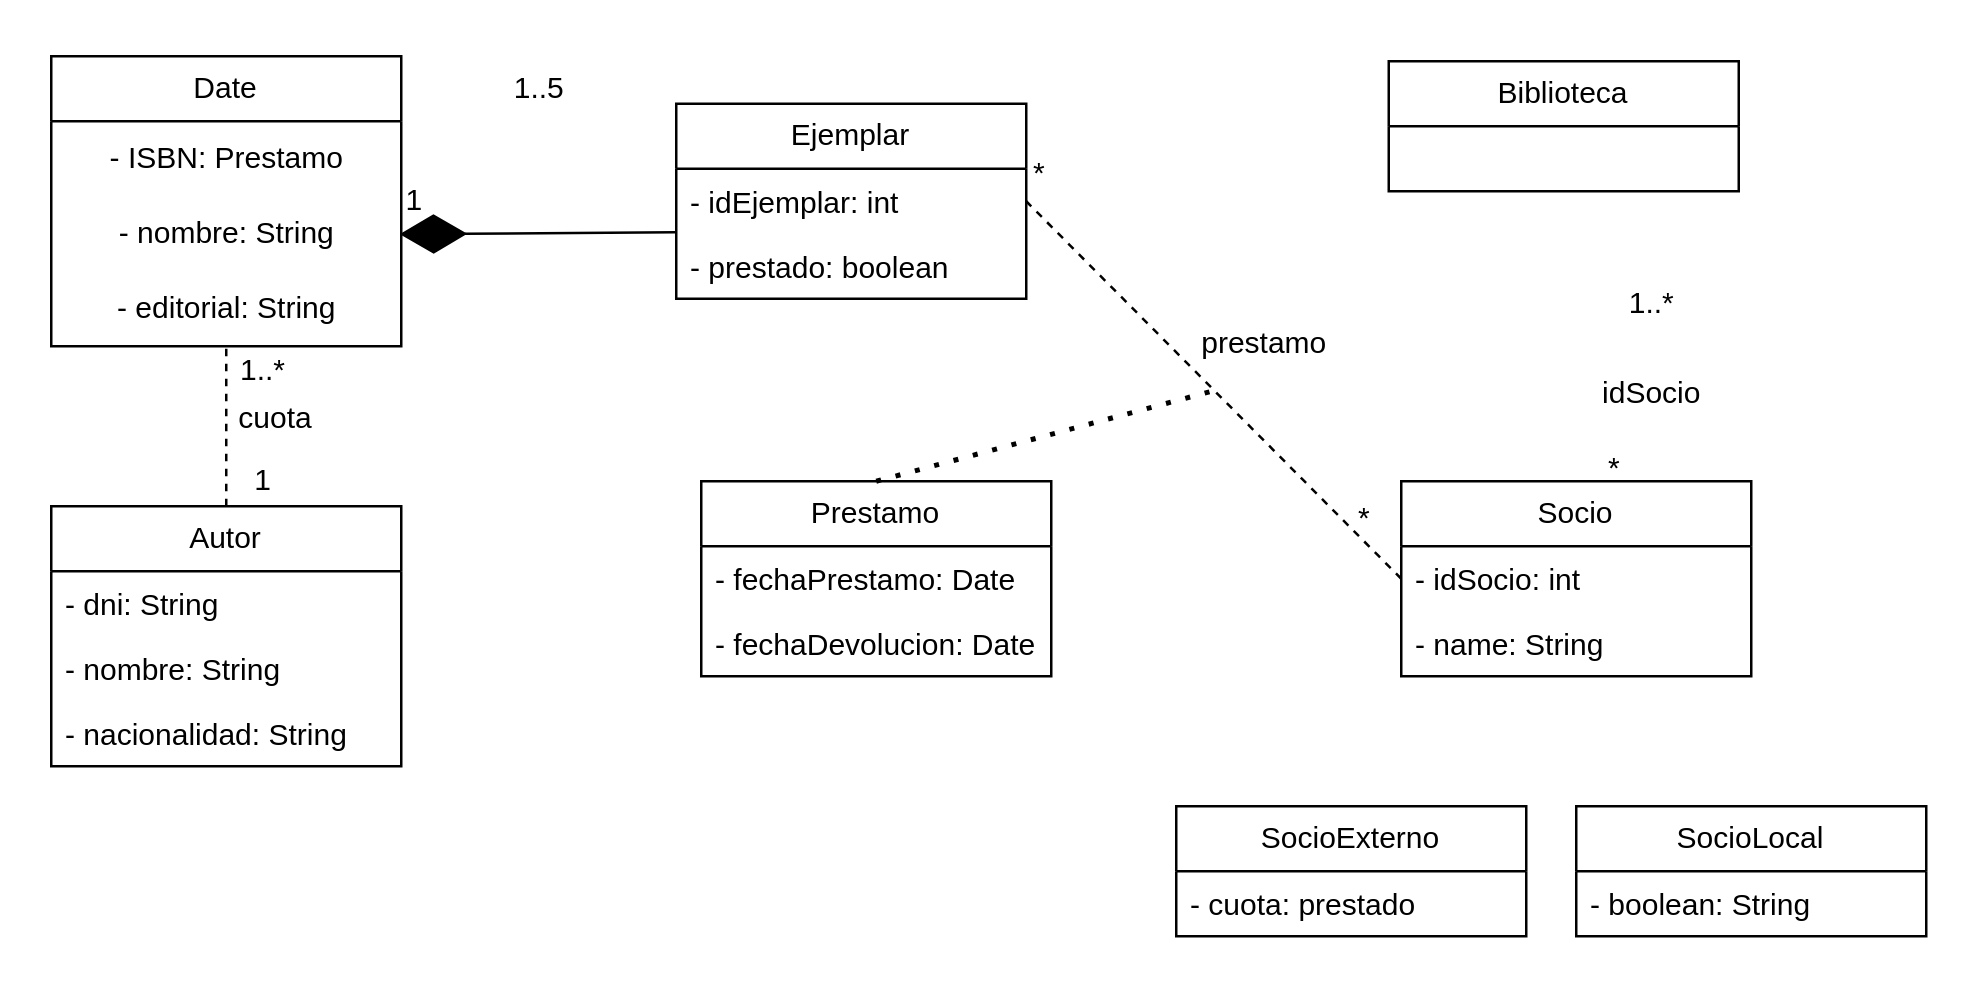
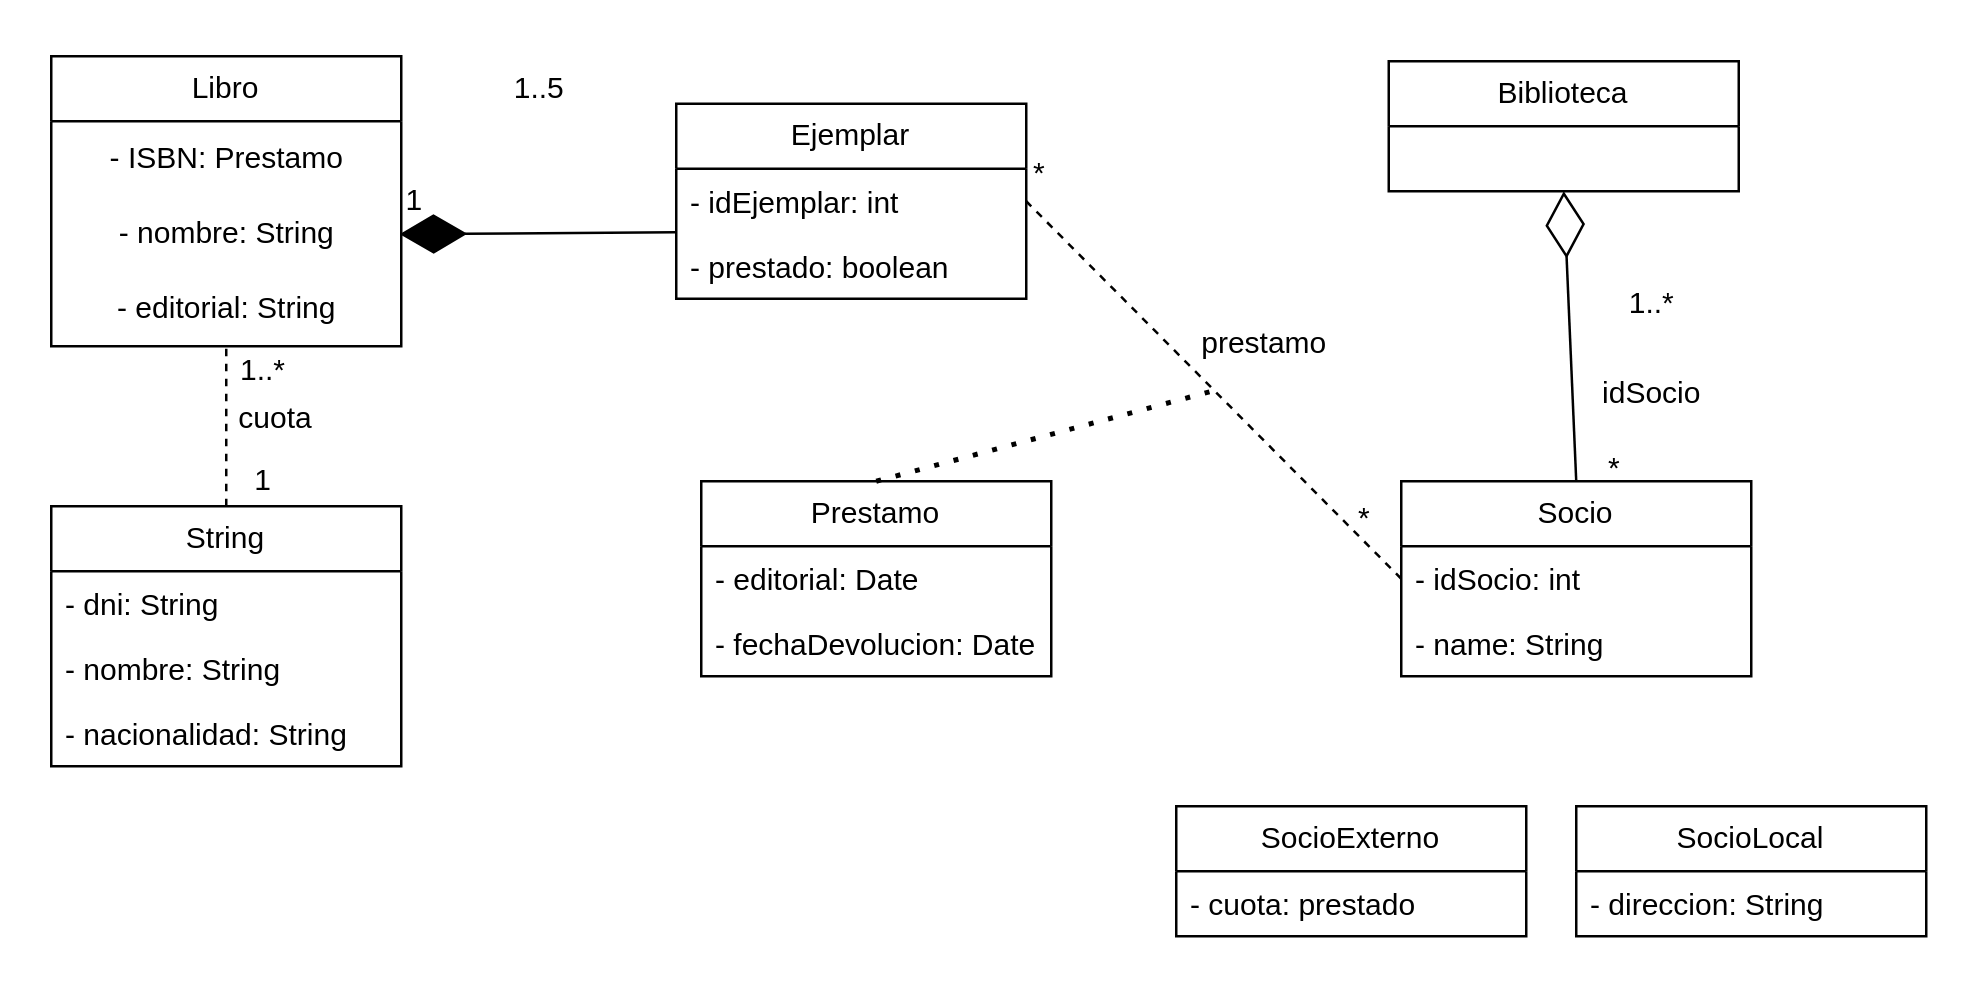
  <mxCell id="0" />
  <mxCell id="1" parent="0" />
  <mxCell id="2" value="Biblioteca" style="swimlane;fontStyle=0;childLayout=stackLayout;horizontal=1;startSize=26;fillColor=none;horizontalStack=0;resizeParent=1;resizeParentMax=0;resizeLast=0;collapsible=1;marginBottom=0;whiteSpace=wrap;html=1;" vertex="1" parent="1"><mxGeometry x="555" y="24" width="140" height="52" as="geometry" /></mxCell>
- <mxCell id="3" value="Date" style="swimlane;fontStyle=0;childLayout=stackLayout;horizontal=1;startSize=26;fillColor=none;horizontalStack=0;resizeParent=1;resizeParentMax=0;resizeLast=0;collapsible=1;marginBottom=0;whiteSpace=wrap;html=1;" vertex="1" parent="1"><mxGeometry x="20" y="22" width="140" height="116" as="geometry" /></mxCell>
+ <mxCell id="3" value="Libro" style="swimlane;fontStyle=0;childLayout=stackLayout;horizontal=1;startSize=26;fillColor=none;horizontalStack=0;resizeParent=1;resizeParentMax=0;resizeLast=0;collapsible=1;marginBottom=0;whiteSpace=wrap;html=1;" vertex="1" parent="1"><mxGeometry x="20" y="22" width="140" height="116" as="geometry" /></mxCell>
  <mxCell id="4" value="- ISBN: Prestamo" style="text;html=1;align=center;verticalAlign=middle;resizable=0;points=[];autosize=1;strokeColor=none;fillColor=none;" vertex="1" parent="3"><mxGeometry y="26" width="140" height="30" as="geometry" /></mxCell>
  <mxCell id="5" value="- nombre: String" style="text;html=1;align=center;verticalAlign=middle;resizable=0;points=[];autosize=1;strokeColor=none;fillColor=none;" vertex="1" parent="3"><mxGeometry y="56" width="140" height="30" as="geometry" /></mxCell>
  <mxCell id="6" value="- editorial: String" style="text;html=1;align=center;verticalAlign=middle;resizable=0;points=[];autosize=1;strokeColor=none;fillColor=none;" vertex="1" parent="3"><mxGeometry y="86" width="140" height="30" as="geometry" /></mxCell>
- <mxCell id="7" value="Autor" style="swimlane;fontStyle=0;childLayout=stackLayout;horizontal=1;startSize=26;fillColor=none;horizontalStack=0;resizeParent=1;resizeParentMax=0;resizeLast=0;collapsible=1;marginBottom=0;whiteSpace=wrap;html=1;" vertex="1" parent="1"><mxGeometry x="20" y="202" width="140" height="104" as="geometry" /></mxCell>
+ <mxCell id="7" value="String" style="swimlane;fontStyle=0;childLayout=stackLayout;horizontal=1;startSize=26;fillColor=none;horizontalStack=0;resizeParent=1;resizeParentMax=0;resizeLast=0;collapsible=1;marginBottom=0;whiteSpace=wrap;html=1;" vertex="1" parent="1"><mxGeometry x="20" y="202" width="140" height="104" as="geometry" /></mxCell>
  <mxCell id="8" value="- dni: String" style="text;strokeColor=none;fillColor=none;align=left;verticalAlign=top;spacingLeft=4;spacingRight=4;overflow=hidden;rotatable=0;points=[[0,0.5],[1,0.5]];portConstraint=eastwest;whiteSpace=wrap;html=1;" vertex="1" parent="7"><mxGeometry y="26" width="140" height="26" as="geometry" /></mxCell>
  <mxCell id="9" value="- nombre: String" style="text;strokeColor=none;fillColor=none;align=left;verticalAlign=top;spacingLeft=4;spacingRight=4;overflow=hidden;rotatable=0;points=[[0,0.5],[1,0.5]];portConstraint=eastwest;whiteSpace=wrap;html=1;" vertex="1" parent="7"><mxGeometry y="52" width="140" height="26" as="geometry" /></mxCell>
  <mxCell id="10" value="- nacionalidad: String" style="text;strokeColor=none;fillColor=none;align=left;verticalAlign=top;spacingLeft=4;spacingRight=4;overflow=hidden;rotatable=0;points=[[0,0.5],[1,0.5]];portConstraint=eastwest;whiteSpace=wrap;html=1;" vertex="1" parent="7"><mxGeometry y="78" width="140" height="26" as="geometry" /></mxCell>
  <mxCell id="11" value="" style="endArrow=none;html=1;rounded=0;exitX=0.5;exitY=0;exitDx=0;exitDy=0;entryX=0.5;entryY=1.004;entryDx=0;entryDy=0;entryPerimeter=0;dashed=1;" edge="1" parent="1" source="7" target="6"><mxGeometry width="50" height="50" relative="1" as="geometry"><mxPoint x="60" y="102" as="sourcePoint" /><mxPoint x="90" y="142" as="targetPoint" /></mxGeometry></mxCell>
  <mxCell id="12" value="cuota" style="text;html=1;strokeColor=none;fillColor=none;align=center;verticalAlign=middle;whiteSpace=wrap;rounded=0;" vertex="1" parent="1"><mxGeometry x="80" y="152" width="60" height="30" as="geometry" /></mxCell>
  <mxCell id="13" value="1..*" style="text;html=1;strokeColor=none;fillColor=none;align=center;verticalAlign=middle;whiteSpace=wrap;rounded=0;" vertex="1" parent="1"><mxGeometry x="90" y="138" width="30" height="20" as="geometry" /></mxCell>
  <mxCell id="14" value="1" style="text;html=1;strokeColor=none;fillColor=none;align=center;verticalAlign=middle;whiteSpace=wrap;rounded=0;" vertex="1" parent="1"><mxGeometry x="90" y="182" width="30" height="20" as="geometry" /></mxCell>
  <mxCell id="15" value="Ejemplar" style="swimlane;fontStyle=0;childLayout=stackLayout;horizontal=1;startSize=26;fillColor=none;horizontalStack=0;resizeParent=1;resizeParentMax=0;resizeLast=0;collapsible=1;marginBottom=0;whiteSpace=wrap;html=1;" vertex="1" parent="1"><mxGeometry x="270" y="41" width="140" height="78" as="geometry" /></mxCell>
  <mxCell id="16" value="- idEjemplar: int&lt;span style=&quot;white-space: pre;&quot;&gt;&#09;&lt;/span&gt;" style="text;strokeColor=none;fillColor=none;align=left;verticalAlign=top;spacingLeft=4;spacingRight=4;overflow=hidden;rotatable=0;points=[[0,0.5],[1,0.5]];portConstraint=eastwest;whiteSpace=wrap;html=1;" vertex="1" parent="15"><mxGeometry y="26" width="140" height="26" as="geometry" /></mxCell>
  <mxCell id="17" value="- prestado: boolean" style="text;strokeColor=none;fillColor=none;align=left;verticalAlign=top;spacingLeft=4;spacingRight=4;overflow=hidden;rotatable=0;points=[[0,0.5],[1,0.5]];portConstraint=eastwest;whiteSpace=wrap;html=1;" vertex="1" parent="15"><mxGeometry y="52" width="140" height="26" as="geometry" /></mxCell>
  <mxCell id="18" value="" style="endArrow=diamondThin;endFill=1;endSize=24;html=1;rounded=0;entryX=0.996;entryY=0.506;entryDx=0;entryDy=0;entryPerimeter=0;exitX=-0.003;exitY=-0.022;exitDx=0;exitDy=0;exitPerimeter=0;" edge="1" parent="1" source="17" target="5"><mxGeometry width="160" relative="1" as="geometry"><mxPoint x="130" y="172" as="sourcePoint" /><mxPoint x="290" y="172" as="targetPoint" /></mxGeometry></mxCell>
  <mxCell id="19" value="1..5" style="text;html=1;align=center;verticalAlign=middle;resizable=0;points=[];autosize=1;strokeColor=none;fillColor=none;" vertex="1" parent="1"><mxGeometry x="195" y="20" width="40" height="30" as="geometry" /></mxCell>
  <mxCell id="20" value="1" style="text;html=1;align=center;verticalAlign=middle;resizable=0;points=[];autosize=1;strokeColor=none;fillColor=none;" vertex="1" parent="1"><mxGeometry x="150" y="65" width="30" height="30" as="geometry" /></mxCell>
  <mxCell id="21" value="Socio" style="swimlane;fontStyle=0;childLayout=stackLayout;horizontal=1;startSize=26;fillColor=none;horizontalStack=0;resizeParent=1;resizeParentMax=0;resizeLast=0;collapsible=1;marginBottom=0;whiteSpace=wrap;html=1;" vertex="1" parent="1"><mxGeometry x="560" y="192" width="140" height="78" as="geometry" /></mxCell>
  <mxCell id="22" value="- idSocio: int" style="text;strokeColor=none;fillColor=none;align=left;verticalAlign=top;spacingLeft=4;spacingRight=4;overflow=hidden;rotatable=0;points=[[0,0.5],[1,0.5]];portConstraint=eastwest;whiteSpace=wrap;html=1;" vertex="1" parent="21"><mxGeometry y="26" width="140" height="26" as="geometry" /></mxCell>
  <mxCell id="23" value="- name: String" style="text;strokeColor=none;fillColor=none;align=left;verticalAlign=top;spacingLeft=4;spacingRight=4;overflow=hidden;rotatable=0;points=[[0,0.5],[1,0.5]];portConstraint=eastwest;whiteSpace=wrap;html=1;" vertex="1" parent="21"><mxGeometry y="52" width="140" height="26" as="geometry" /></mxCell>
+ <mxCell id="24" value="" style="endArrow=diamondThin;endFill=0;endSize=24;html=1;rounded=0;entryX=0.5;entryY=1;entryDx=0;entryDy=0;exitX=0.5;exitY=0;exitDx=0;exitDy=0;" edge="1" parent="1" source="21" target="2"><mxGeometry width="160" relative="1" as="geometry"><mxPoint x="490" y="122" as="sourcePoint" /><mxPoint x="650" y="122" as="targetPoint" /></mxGeometry></mxCell>
  <mxCell id="25" value="1..*" style="text;html=1;align=center;verticalAlign=middle;resizable=0;points=[];autosize=1;strokeColor=none;fillColor=none;" vertex="1" parent="1"><mxGeometry x="640" y="106" width="40" height="30" as="geometry" /></mxCell>
  <mxCell id="26" value="*" style="text;html=1;align=center;verticalAlign=middle;resizable=0;points=[];autosize=1;strokeColor=none;fillColor=none;" vertex="1" parent="1"><mxGeometry x="630" y="172" width="30" height="30" as="geometry" /></mxCell>
  <mxCell id="27" value="idSocio" style="text;html=1;align=center;verticalAlign=middle;resizable=0;points=[];autosize=1;strokeColor=none;fillColor=none;" vertex="1" parent="1"><mxGeometry x="620" y="142" width="80" height="30" as="geometry" /></mxCell>
  <mxCell id="28" value="SocioLocal" style="swimlane;fontStyle=0;childLayout=stackLayout;horizontal=1;startSize=26;fillColor=none;horizontalStack=0;resizeParent=1;resizeParentMax=0;resizeLast=0;collapsible=1;marginBottom=0;whiteSpace=wrap;html=1;" vertex="1" parent="1"><mxGeometry x="630" y="322" width="140" height="52" as="geometry" /></mxCell>
- <mxCell id="29" value="- boolean: String" style="text;strokeColor=none;fillColor=none;align=left;verticalAlign=top;spacingLeft=4;spacingRight=4;overflow=hidden;rotatable=0;points=[[0,0.5],[1,0.5]];portConstraint=eastwest;whiteSpace=wrap;html=1;" vertex="1" parent="28"><mxGeometry y="26" width="140" height="26" as="geometry" /></mxCell>
+ <mxCell id="29" value="- direccion: String" style="text;strokeColor=none;fillColor=none;align=left;verticalAlign=top;spacingLeft=4;spacingRight=4;overflow=hidden;rotatable=0;points=[[0,0.5],[1,0.5]];portConstraint=eastwest;whiteSpace=wrap;html=1;" vertex="1" parent="28"><mxGeometry y="26" width="140" height="26" as="geometry" /></mxCell>
  <mxCell id="30" value="SocioExterno" style="swimlane;fontStyle=0;childLayout=stackLayout;horizontal=1;startSize=26;fillColor=none;horizontalStack=0;resizeParent=1;resizeParentMax=0;resizeLast=0;collapsible=1;marginBottom=0;whiteSpace=wrap;html=1;" vertex="1" parent="1"><mxGeometry x="470" y="322" width="140" height="52" as="geometry" /></mxCell>
  <mxCell id="31" value="- cuota: prestado" style="text;strokeColor=none;fillColor=none;align=left;verticalAlign=top;spacingLeft=4;spacingRight=4;overflow=hidden;rotatable=0;points=[[0,0.5],[1,0.5]];portConstraint=eastwest;whiteSpace=wrap;html=1;" vertex="1" parent="30"><mxGeometry y="26" width="140" height="26" as="geometry" /></mxCell>
  <mxCell id="32" value="" style="endArrow=none;html=1;rounded=0;entryX=1;entryY=0.5;entryDx=0;entryDy=0;exitX=0;exitY=0.5;exitDx=0;exitDy=0;dashed=1;" edge="1" parent="1" source="22" target="16"><mxGeometry width="50" height="50" relative="1" as="geometry"><mxPoint x="540" y="172" as="sourcePoint" /><mxPoint x="590" y="122" as="targetPoint" /></mxGeometry></mxCell>
  <mxCell id="33" value="prestamo" style="text;html=1;align=center;verticalAlign=middle;resizable=0;points=[];autosize=1;strokeColor=none;fillColor=none;" vertex="1" parent="1"><mxGeometry x="470" y="122" width="70" height="30" as="geometry" /></mxCell>
  <mxCell id="34" value="*" style="text;html=1;align=center;verticalAlign=middle;resizable=0;points=[];autosize=1;strokeColor=none;fillColor=none;" vertex="1" parent="1"><mxGeometry x="400" y="54" width="30" height="30" as="geometry" /></mxCell>
  <mxCell id="35" value="*" style="text;html=1;align=center;verticalAlign=middle;resizable=0;points=[];autosize=1;strokeColor=none;fillColor=none;" vertex="1" parent="1"><mxGeometry x="530" y="192" width="30" height="30" as="geometry" /></mxCell>
  <mxCell id="36" value="Prestamo" style="swimlane;fontStyle=0;childLayout=stackLayout;horizontal=1;startSize=26;fillColor=none;horizontalStack=0;resizeParent=1;resizeParentMax=0;resizeLast=0;collapsible=1;marginBottom=0;whiteSpace=wrap;html=1;" vertex="1" parent="1"><mxGeometry x="280" y="192" width="140" height="78" as="geometry" /></mxCell>
- <mxCell id="37" value="- fechaPrestamo: Date" style="text;strokeColor=none;fillColor=none;align=left;verticalAlign=top;spacingLeft=4;spacingRight=4;overflow=hidden;rotatable=0;points=[[0,0.5],[1,0.5]];portConstraint=eastwest;whiteSpace=wrap;html=1;" vertex="1" parent="36"><mxGeometry y="26" width="140" height="26" as="geometry" /></mxCell>
+ <mxCell id="37" value="- editorial: Date" style="text;strokeColor=none;fillColor=none;align=left;verticalAlign=top;spacingLeft=4;spacingRight=4;overflow=hidden;rotatable=0;points=[[0,0.5],[1,0.5]];portConstraint=eastwest;whiteSpace=wrap;html=1;" vertex="1" parent="36"><mxGeometry y="26" width="140" height="26" as="geometry" /></mxCell>
  <mxCell id="38" value="- fechaDevolucion: Date" style="text;strokeColor=none;fillColor=none;align=left;verticalAlign=top;spacingLeft=4;spacingRight=4;overflow=hidden;rotatable=0;points=[[0,0.5],[1,0.5]];portConstraint=eastwest;whiteSpace=wrap;html=1;" vertex="1" parent="36"><mxGeometry y="52" width="140" height="26" as="geometry" /></mxCell>
  <mxCell id="39" value="" style="endArrow=none;dashed=1;html=1;dashPattern=1 3;strokeWidth=2;rounded=0;entryX=0.239;entryY=1.11;entryDx=0;entryDy=0;entryPerimeter=0;exitX=0.5;exitY=0;exitDx=0;exitDy=0;" edge="1" parent="1" source="36" target="33"><mxGeometry width="50" height="50" relative="1" as="geometry"><mxPoint x="400" y="242" as="sourcePoint" /><mxPoint x="450" y="192" as="targetPoint" /></mxGeometry></mxCell>
